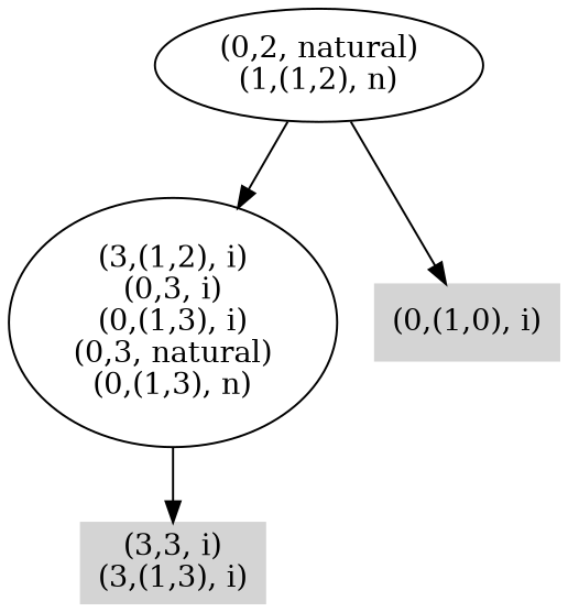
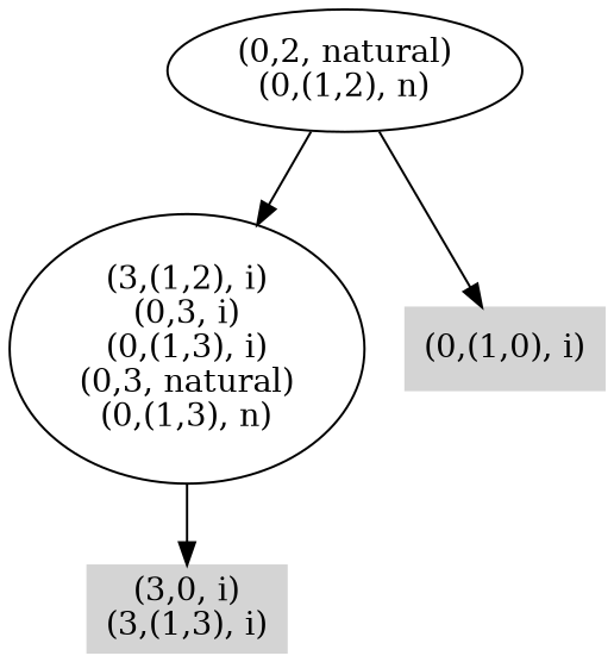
  digraph {
-   n1 [color=".0 .0 .83" label="(3,3, i)\n(3,(1,3), i)" shape=box style=filled]
+   n1 [color=".0 .0 .83" label="(3,0, i)\n(3,(1,3), i)" shape=box style=filled]
    n2 [label="(3,(1,2), i)\n(0,3, i)\n(0,(1,3), i)\n(0,3, natural)\n(0,(1,3), n)"]
    n3 [color=".0 .0 .83" label="(0,(1,0), i)" shape=box style=filled]
-   n4 [label="(0,2, natural)\n(1,(1,2), n)"]
+   n4 [label="(0,2, natural)\n(0,(1,2), n)"]
    n2 -> n1
    n4 -> n2
    n4 -> n3
  }
